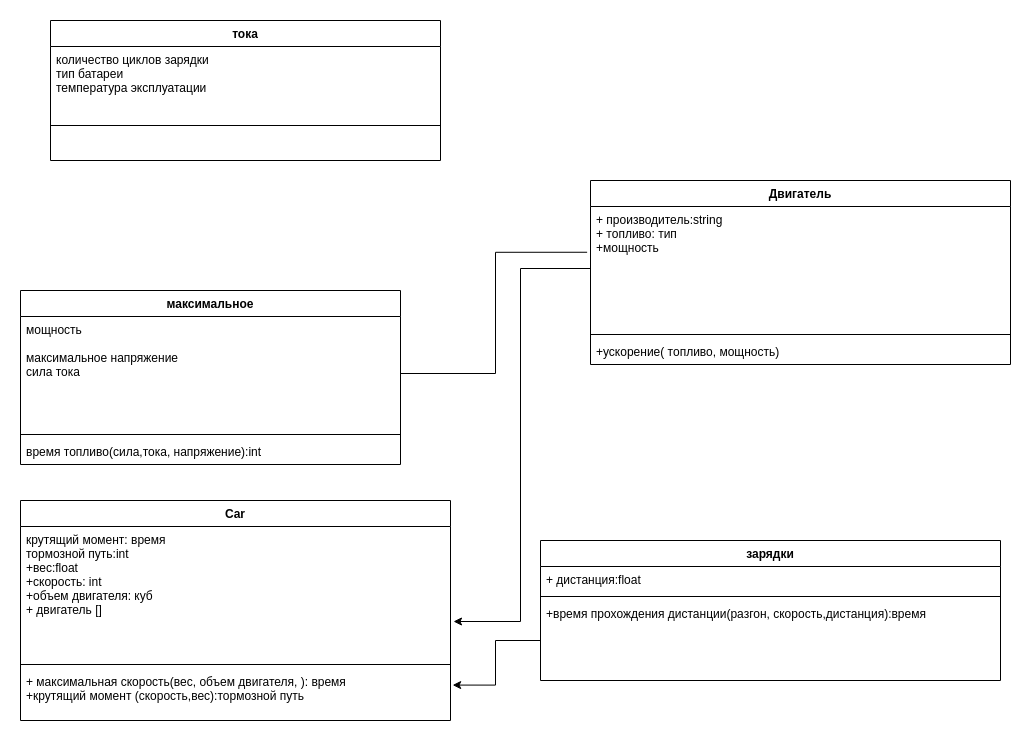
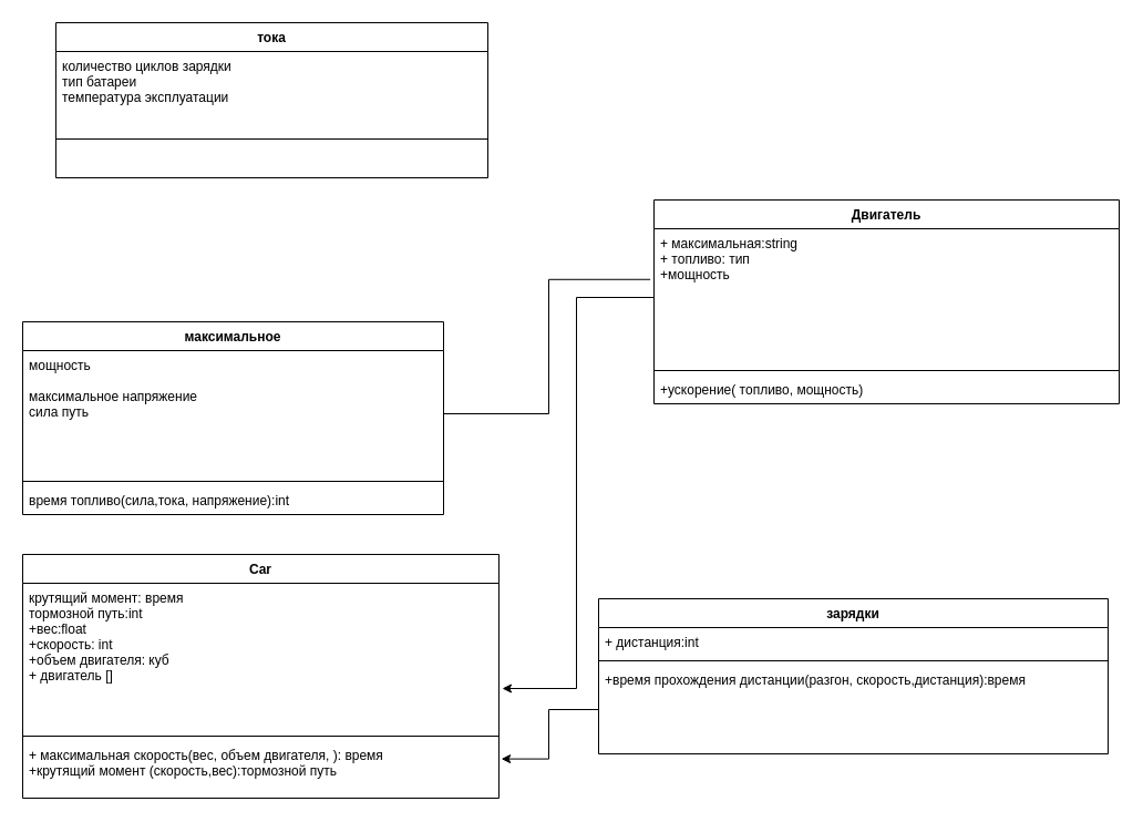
  <mxCell id="0" />
  <mxCell id="1" parent="0" />
  <mxCell id="2" value="Car" style="swimlane;fontStyle=1;align=center;verticalAlign=top;childLayout=stackLayout;horizontal=1;startSize=26;horizontalStack=0;resizeParent=1;resizeParentMax=0;resizeLast=0;collapsible=1;marginBottom=0;" vertex="1" parent="1"><mxGeometry x="20" y="500" width="430" height="220" as="geometry" /></mxCell>
  <mxCell id="3" value="крутящий момент: время&#10;тормозной путь:int&#10;+вес:float&#10;+скорость: int&#10;+объем двигателя: куб&#10;+ двигатель []" style="text;strokeColor=none;fillColor=none;align=left;verticalAlign=top;spacingLeft=4;spacingRight=4;overflow=hidden;rotatable=0;points=[[0,0.5],[1,0.5]];portConstraint=eastwest;" vertex="1" parent="2"><mxGeometry y="26" width="430" height="134" as="geometry" /></mxCell>
  <mxCell id="4" value="" style="line;strokeWidth=1;fillColor=none;align=left;verticalAlign=middle;spacingTop=-1;spacingLeft=3;spacingRight=3;rotatable=0;labelPosition=right;points=[];portConstraint=eastwest;strokeColor=inherit;" vertex="1" parent="2"><mxGeometry y="160" width="430" height="8" as="geometry" /></mxCell>
  <mxCell id="5" value="+ максимальная скорость(вес, объем двигателя, ): время&#10;+крутящий момент (скорость,вес):тормозной путь&#10;" style="text;strokeColor=none;fillColor=none;align=left;verticalAlign=top;spacingLeft=4;spacingRight=4;overflow=hidden;rotatable=0;points=[[0,0.5],[1,0.5]];portConstraint=eastwest;" vertex="1" parent="2"><mxGeometry y="168" width="430" height="52" as="geometry" /></mxCell>
  <mxCell id="6" value="зарядки" style="swimlane;fontStyle=1;align=center;verticalAlign=top;childLayout=stackLayout;horizontal=1;startSize=26;horizontalStack=0;resizeParent=1;resizeParentMax=0;resizeLast=0;collapsible=1;marginBottom=0;" vertex="1" parent="1"><mxGeometry x="540" y="540" width="460" height="140" as="geometry" /></mxCell>
- <mxCell id="7" value="+ дистанция:float&#10;" style="text;strokeColor=none;fillColor=none;align=left;verticalAlign=top;spacingLeft=4;spacingRight=4;overflow=hidden;rotatable=0;points=[[0,0.5],[1,0.5]];portConstraint=eastwest;" vertex="1" parent="6"><mxGeometry y="26" width="460" height="26" as="geometry" /></mxCell>
+ <mxCell id="7" value="+ дистанция:int&#10;" style="text;strokeColor=none;fillColor=none;align=left;verticalAlign=top;spacingLeft=4;spacingRight=4;overflow=hidden;rotatable=0;points=[[0,0.5],[1,0.5]];portConstraint=eastwest;" vertex="1" parent="6"><mxGeometry y="26" width="460" height="26" as="geometry" /></mxCell>
  <mxCell id="8" value="" style="line;strokeWidth=1;fillColor=none;align=left;verticalAlign=middle;spacingTop=-1;spacingLeft=3;spacingRight=3;rotatable=0;labelPosition=right;points=[];portConstraint=eastwest;strokeColor=inherit;" vertex="1" parent="6"><mxGeometry y="52" width="460" height="8" as="geometry" /></mxCell>
  <mxCell id="9" value="+время прохождения дистанции(разгон, скорость,дистанция):время" style="text;strokeColor=none;fillColor=none;align=left;verticalAlign=top;spacingLeft=4;spacingRight=4;overflow=hidden;rotatable=0;points=[[0,0.5],[1,0.5]];portConstraint=eastwest;" vertex="1" parent="6"><mxGeometry y="60" width="460" height="80" as="geometry" /></mxCell>
  <mxCell id="10" style="edgeStyle=orthogonalEdgeStyle;rounded=0;orthogonalLoop=1;jettySize=auto;html=1;entryX=1.005;entryY=0.319;entryDx=0;entryDy=0;entryPerimeter=0;" edge="1" parent="1" source="9" target="5"><mxGeometry relative="1" as="geometry" /></mxCell>
  <mxCell id="11" value="Двигатель" style="swimlane;fontStyle=1;align=center;verticalAlign=top;childLayout=stackLayout;horizontal=1;startSize=26;horizontalStack=0;resizeParent=1;resizeParentMax=0;resizeLast=0;collapsible=1;marginBottom=0;" vertex="1" parent="1"><mxGeometry x="590" y="180" width="420" height="184" as="geometry" /></mxCell>
- <mxCell id="12" value="+ производитель:string&#10;+ топливо: тип&#10;+мощность" style="text;strokeColor=none;fillColor=none;align=left;verticalAlign=top;spacingLeft=4;spacingRight=4;overflow=hidden;rotatable=0;points=[[0,0.5],[1,0.5]];portConstraint=eastwest;" vertex="1" parent="11"><mxGeometry y="26" width="420" height="124" as="geometry" /></mxCell>
+ <mxCell id="12" value="+ максимальная:string&#10;+ топливо: тип&#10;+мощность" style="text;strokeColor=none;fillColor=none;align=left;verticalAlign=top;spacingLeft=4;spacingRight=4;overflow=hidden;rotatable=0;points=[[0,0.5],[1,0.5]];portConstraint=eastwest;" vertex="1" parent="11"><mxGeometry y="26" width="420" height="124" as="geometry" /></mxCell>
  <mxCell id="13" value="" style="line;strokeWidth=1;fillColor=none;align=left;verticalAlign=middle;spacingTop=-1;spacingLeft=3;spacingRight=3;rotatable=0;labelPosition=right;points=[];portConstraint=eastwest;strokeColor=inherit;" vertex="1" parent="11"><mxGeometry y="150" width="420" height="8" as="geometry" /></mxCell>
  <mxCell id="14" value="+ускорение( топливо, мощность)" style="text;strokeColor=none;fillColor=none;align=left;verticalAlign=top;spacingLeft=4;spacingRight=4;overflow=hidden;rotatable=0;points=[[0,0.5],[1,0.5]];portConstraint=eastwest;" vertex="1" parent="11"><mxGeometry y="158" width="420" height="26" as="geometry" /></mxCell>
  <mxCell id="15" style="edgeStyle=orthogonalEdgeStyle;rounded=0;orthogonalLoop=1;jettySize=auto;html=1;entryX=1.007;entryY=0.709;entryDx=0;entryDy=0;entryPerimeter=0;" edge="1" parent="1" source="12" target="3"><mxGeometry relative="1" as="geometry" /></mxCell>
  <mxCell id="16" value="максимальное" style="swimlane;fontStyle=1;align=center;verticalAlign=top;childLayout=stackLayout;horizontal=1;startSize=26;horizontalStack=0;resizeParent=1;resizeParentMax=0;resizeLast=0;collapsible=1;marginBottom=0;" vertex="1" parent="1"><mxGeometry x="20" y="290" width="380" height="174" as="geometry" /></mxCell>
- <mxCell id="17" value="мощность&#10;&#10;максимальное напряжение&#10;сила тока" style="text;strokeColor=none;fillColor=none;align=left;verticalAlign=top;spacingLeft=4;spacingRight=4;overflow=hidden;rotatable=0;points=[[0,0.5],[1,0.5]];portConstraint=eastwest;" vertex="1" parent="16"><mxGeometry y="26" width="380" height="114" as="geometry" /></mxCell>
+ <mxCell id="17" value="мощность&#10;&#10;максимальное напряжение&#10;сила путь" style="text;strokeColor=none;fillColor=none;align=left;verticalAlign=top;spacingLeft=4;spacingRight=4;overflow=hidden;rotatable=0;points=[[0,0.5],[1,0.5]];portConstraint=eastwest;" vertex="1" parent="16"><mxGeometry y="26" width="380" height="114" as="geometry" /></mxCell>
  <mxCell id="18" value="" style="line;strokeWidth=1;fillColor=none;align=left;verticalAlign=middle;spacingTop=-1;spacingLeft=3;spacingRight=3;rotatable=0;labelPosition=right;points=[];portConstraint=eastwest;strokeColor=inherit;" vertex="1" parent="16"><mxGeometry y="140" width="380" height="8" as="geometry" /></mxCell>
  <mxCell id="19" value="время топливо(сила,тока, напряжение):int" style="text;strokeColor=none;fillColor=none;align=left;verticalAlign=top;spacingLeft=4;spacingRight=4;overflow=hidden;rotatable=0;points=[[0,0.5],[1,0.5]];portConstraint=eastwest;" vertex="1" parent="16"><mxGeometry y="148" width="380" height="26" as="geometry" /></mxCell>
  <mxCell id="20" style="edgeStyle=orthogonalEdgeStyle;rounded=0;orthogonalLoop=1;jettySize=auto;html=1;entryX=-0.008;entryY=0.369;entryDx=0;entryDy=0;entryPerimeter=0;endArrow=none;" edge="1" parent="1" source="17" target="12"><mxGeometry relative="1" as="geometry" /></mxCell>
  <mxCell id="21" value="тока" style="swimlane;fontStyle=1;align=center;verticalAlign=top;childLayout=stackLayout;horizontal=1;startSize=26;horizontalStack=0;resizeParent=1;resizeParentMax=0;resizeLast=0;collapsible=1;marginBottom=0;" vertex="1" parent="1"><mxGeometry x="50" y="20" width="390" height="140" as="geometry" /></mxCell>
  <mxCell id="22" value="количество циклов зарядки&#10;тип батареи&#10;температура эксплуатации" style="text;strokeColor=none;fillColor=none;align=left;verticalAlign=top;spacingLeft=4;spacingRight=4;overflow=hidden;rotatable=0;points=[[0,0.5],[1,0.5]];portConstraint=eastwest;" vertex="1" parent="21"><mxGeometry y="26" width="390" height="44" as="geometry" /></mxCell>
  <mxCell id="23" value="" style="line;strokeWidth=1;fillColor=none;align=left;verticalAlign=middle;spacingTop=-1;spacingLeft=3;spacingRight=3;rotatable=0;labelPosition=right;points=[];portConstraint=eastwest;strokeColor=inherit;" vertex="1" parent="21"><mxGeometry y="70" width="390" height="70" as="geometry" /></mxCell>
